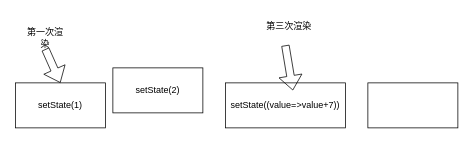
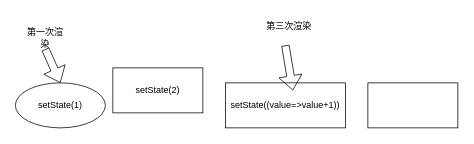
  <mxCell id="0" />
  <mxCell id="1" parent="0" />
- <mxCell id="2" value="setState(1)" style="rounded=0;whiteSpace=wrap;html=1;" vertex="1" parent="1"><mxGeometry x="20" y="110" width="120" height="60" as="geometry" /></mxCell>
+ <mxCell id="2" value="setState(1)" style="ellipse;whiteSpace=wrap;html=1;" vertex="1" parent="1"><mxGeometry x="20" y="110" width="120" height="60" as="geometry" /></mxCell>
  <mxCell id="3" value="setState(2)" style="rounded=0;whiteSpace=wrap;html=1;" vertex="1" parent="1"><mxGeometry x="150" y="90" width="120" height="60" as="geometry" /></mxCell>
- <mxCell id="4" value="setState((value=&amp;gt;value+7))" style="rounded=0;whiteSpace=wrap;html=1;" vertex="1" parent="1"><mxGeometry x="300" y="110" width="160" height="60" as="geometry" /></mxCell>
+ <mxCell id="4" value="setState((value=&amp;gt;value+1))" style="rounded=0;whiteSpace=wrap;html=1;" vertex="1" parent="1"><mxGeometry x="300" y="110" width="160" height="60" as="geometry" /></mxCell>
  <mxCell id="5" value="" style="rounded=0;whiteSpace=wrap;html=1;" vertex="1" parent="1"><mxGeometry x="490" y="110" width="120" height="60" as="geometry" /></mxCell>
  <mxCell id="6" value="第一次渲染" style="text;html=1;strokeColor=none;fillColor=none;align=center;verticalAlign=middle;whiteSpace=wrap;rounded=0;" vertex="1" parent="1"><mxGeometry x="30" y="35" width="60" height="30" as="geometry" /></mxCell>
  <mxCell id="7" value="" style="shape=flexArrow;endArrow=classic;html=1;exitX=0.5;exitY=1;exitDx=0;exitDy=0;entryX=0.5;entryY=0;entryDx=0;entryDy=0;" edge="1" parent="1" source="6" target="2"><mxGeometry width="50" height="50" relative="1" as="geometry"><mxPoint x="320" y="300" as="sourcePoint" /><mxPoint x="370" y="250" as="targetPoint" /></mxGeometry></mxCell>
  <mxCell id="8" value="第三次渲染" style="text;html=1;strokeColor=none;fillColor=none;align=center;verticalAlign=middle;whiteSpace=wrap;rounded=0;" vertex="1" parent="1"><mxGeometry x="350" y="20" width="70" height="30" as="geometry" /></mxCell>
  <mxCell id="9" value="" style="shape=flexArrow;endArrow=classic;html=1;exitX=0.5;exitY=1;exitDx=0;exitDy=0;entryX=0.5;entryY=0;entryDx=0;entryDy=0;" edge="1" parent="1"><mxGeometry width="50" height="50" relative="1" as="geometry"><mxPoint x="380" y="60" as="sourcePoint" /><mxPoint x="390" y="120" as="targetPoint" /></mxGeometry></mxCell>
